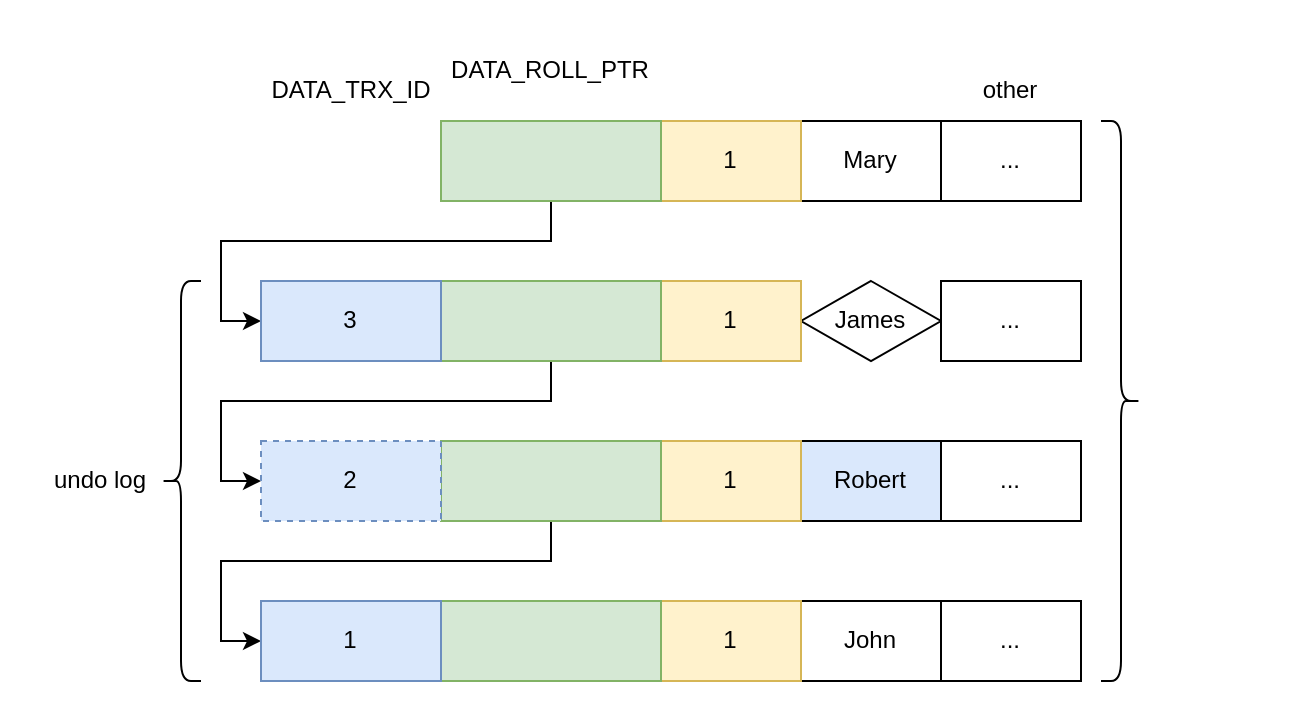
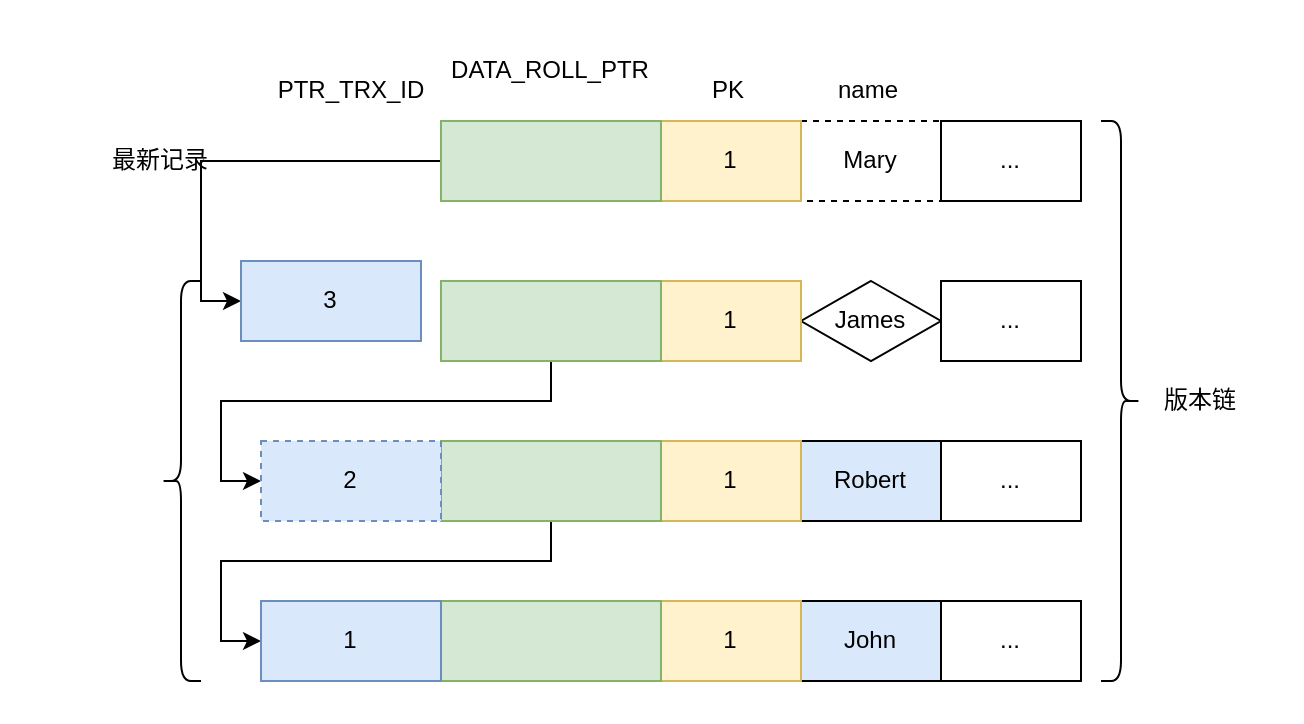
  <mxCell id="0" />
  <mxCell id="1" parent="0" />
- <mxCell id="2" value="Mary" style="rounded=0;whiteSpace=wrap;html=1;" vertex="1" parent="1"><mxGeometry x="400" y="60" width="70" height="40" as="geometry" /></mxCell>
+ <mxCell id="2" value="Mary" style="rounded=0;whiteSpace=wrap;html=1;dashed=1;" vertex="1" parent="1"><mxGeometry x="400" y="60" width="70" height="40" as="geometry" /></mxCell>
  <mxCell id="3" value="1" style="rounded=0;whiteSpace=wrap;html=1;fillColor=#fff2cc;strokeColor=#d6b656;" vertex="1" parent="1"><mxGeometry x="330" y="60" width="70" height="40" as="geometry" /></mxCell>
  <mxCell id="4" value="" style="edgeStyle=orthogonalEdgeStyle;rounded=0;orthogonalLoop=1;jettySize=auto;html=1;entryX=0;entryY=0.5;entryDx=0;entryDy=0;" edge="1" parent="1" source="5" target="14"><mxGeometry relative="1" as="geometry" /></mxCell>
  <mxCell id="5" value="" style="rounded=0;whiteSpace=wrap;html=1;fillColor=#d5e8d4;strokeColor=#82b366;" vertex="1" parent="1"><mxGeometry x="220" y="60" width="110" height="40" as="geometry" /></mxCell>
- <mxCell id="6" value="DATA_TRX_ID" style="text;html=1;strokeColor=none;fillColor=none;align=center;verticalAlign=middle;whiteSpace=wrap;rounded=0;" vertex="1" parent="1"><mxGeometry x="132.5" y="30" width="85" height="30" as="geometry" /></mxCell>
+ <mxCell id="6" value="PTR_TRX_ID" style="text;html=1;strokeColor=none;fillColor=none;align=center;verticalAlign=middle;whiteSpace=wrap;rounded=0;" vertex="1" parent="1"><mxGeometry x="132.5" y="30" width="85" height="30" as="geometry" /></mxCell>
  <mxCell id="7" value="DATA_ROLL_PTR" style="text;html=1;strokeColor=none;fillColor=none;align=center;verticalAlign=middle;whiteSpace=wrap;rounded=0;" vertex="1" parent="1"><mxGeometry x="245" y="20" width="60" height="30" as="geometry" /></mxCell>
+ <mxCell id="8" value="PK" style="text;html=1;strokeColor=none;fillColor=none;align=center;verticalAlign=middle;whiteSpace=wrap;rounded=0;" vertex="1" parent="1"><mxGeometry x="334" y="30" width="60" height="30" as="geometry" /></mxCell>
+ <mxCell id="9" value="name" style="text;html=1;strokeColor=none;fillColor=none;align=center;verticalAlign=middle;whiteSpace=wrap;rounded=0;" vertex="1" parent="1"><mxGeometry x="404" y="30" width="60" height="30" as="geometry" /></mxCell>
  <mxCell id="10" value="James" style="rhombus;whiteSpace=wrap;html=1;" vertex="1" parent="1"><mxGeometry x="400" y="140" width="70" height="40" as="geometry" /></mxCell>
  <mxCell id="11" value="1" style="rounded=0;whiteSpace=wrap;html=1;fillColor=#fff2cc;strokeColor=#d6b656;" vertex="1" parent="1"><mxGeometry x="330" y="140" width="70" height="40" as="geometry" /></mxCell>
  <mxCell id="12" style="edgeStyle=orthogonalEdgeStyle;rounded=0;orthogonalLoop=1;jettySize=auto;html=1;exitX=0.5;exitY=1;exitDx=0;exitDy=0;entryX=0;entryY=0.5;entryDx=0;entryDy=0;" edge="1" parent="1" source="13" target="19"><mxGeometry relative="1" as="geometry" /></mxCell>
  <mxCell id="13" value="" style="rounded=0;whiteSpace=wrap;html=1;fillColor=#d5e8d4;strokeColor=#82b366;" vertex="1" parent="1"><mxGeometry x="220" y="140" width="110" height="40" as="geometry" /></mxCell>
- <mxCell id="14" value="3" style="rounded=0;whiteSpace=wrap;html=1;fillColor=#dae8fc;strokeColor=#6c8ebf;" vertex="1" parent="1"><mxGeometry x="130" y="140" width="90" height="40" as="geometry" /></mxCell>
+ <mxCell id="14" value="3" style="rounded=0;whiteSpace=wrap;html=1;fillColor=#dae8fc;strokeColor=#6c8ebf;" vertex="1" parent="1"><mxGeometry x="120" y="130" width="90" height="40" as="geometry" /></mxCell>
  <mxCell id="15" value="Robert" style="rounded=0;whiteSpace=wrap;html=1;fillColor=#dae8fc;" vertex="1" parent="1"><mxGeometry x="400" y="220" width="70" height="40" as="geometry" /></mxCell>
  <mxCell id="16" value="1" style="rounded=0;whiteSpace=wrap;html=1;fillColor=#fff2cc;strokeColor=#d6b656;" vertex="1" parent="1"><mxGeometry x="330" y="220" width="70" height="40" as="geometry" /></mxCell>
  <mxCell id="17" style="edgeStyle=orthogonalEdgeStyle;rounded=0;orthogonalLoop=1;jettySize=auto;html=1;exitX=0.5;exitY=1;exitDx=0;exitDy=0;entryX=0;entryY=0.5;entryDx=0;entryDy=0;" edge="1" parent="1" source="18" target="23"><mxGeometry relative="1" as="geometry" /></mxCell>
  <mxCell id="18" value="" style="rounded=0;whiteSpace=wrap;html=1;fillColor=#d5e8d4;strokeColor=#82b366;" vertex="1" parent="1"><mxGeometry x="220" y="220" width="110" height="40" as="geometry" /></mxCell>
  <mxCell id="19" value="2" style="rounded=0;whiteSpace=wrap;html=1;fillColor=#dae8fc;strokeColor=#6c8ebf;dashed=1;" vertex="1" parent="1"><mxGeometry x="130" y="220" width="90" height="40" as="geometry" /></mxCell>
- <mxCell id="20" value="John" style="rounded=0;whiteSpace=wrap;html=1;" vertex="1" parent="1"><mxGeometry x="400" y="300" width="70" height="40" as="geometry" /></mxCell>
+ <mxCell id="20" value="John" style="rounded=0;whiteSpace=wrap;html=1;fillColor=#dae8fc;" vertex="1" parent="1"><mxGeometry x="400" y="300" width="70" height="40" as="geometry" /></mxCell>
  <mxCell id="21" value="1" style="rounded=0;whiteSpace=wrap;html=1;fillColor=#fff2cc;strokeColor=#d6b656;" vertex="1" parent="1"><mxGeometry x="330" y="300" width="70" height="40" as="geometry" /></mxCell>
  <mxCell id="22" value="" style="rounded=0;whiteSpace=wrap;html=1;fillColor=#d5e8d4;strokeColor=#82b366;" vertex="1" parent="1"><mxGeometry x="220" y="300" width="110" height="40" as="geometry" /></mxCell>
  <mxCell id="23" value="1" style="rounded=0;whiteSpace=wrap;html=1;fillColor=#dae8fc;strokeColor=#6c8ebf;" vertex="1" parent="1"><mxGeometry x="130" y="300" width="90" height="40" as="geometry" /></mxCell>
  <mxCell id="24" value="" style="shape=curlyBracket;whiteSpace=wrap;html=1;rounded=1;" vertex="1" parent="1"><mxGeometry x="80" y="140" width="20" height="200" as="geometry" /></mxCell>
- <mxCell id="25" value="undo log" style="text;html=1;strokeColor=none;fillColor=none;align=center;verticalAlign=middle;whiteSpace=wrap;rounded=0;" vertex="1" parent="1"><mxGeometry x="20" y="225" width="60" height="30" as="geometry" /></mxCell>
  <mxCell id="26" value="" style="shape=curlyBracket;whiteSpace=wrap;html=1;rounded=1;flipH=1;" vertex="1" parent="1"><mxGeometry x="550" y="60" width="20" height="280" as="geometry" /></mxCell>
+ <mxCell id="27" value="版本链" style="text;html=1;strokeColor=none;fillColor=none;align=center;verticalAlign=middle;whiteSpace=wrap;rounded=0;" vertex="1" parent="1"><mxGeometry x="570" y="185" width="60" height="30" as="geometry" /></mxCell>
+ <mxCell id="28" value="最新记录" style="text;html=1;strokeColor=none;fillColor=none;align=center;verticalAlign=middle;whiteSpace=wrap;rounded=0;" vertex="1" parent="1"><mxGeometry x="50" y="65" width="60" height="30" as="geometry" /></mxCell>
  <mxCell id="29" value="..." style="rounded=0;whiteSpace=wrap;html=1;" vertex="1" parent="1"><mxGeometry x="470" y="60" width="70" height="40" as="geometry" /></mxCell>
  <mxCell id="30" value="..." style="rounded=0;whiteSpace=wrap;html=1;" vertex="1" parent="1"><mxGeometry x="470" y="140" width="70" height="40" as="geometry" /></mxCell>
  <mxCell id="31" value="..." style="rounded=0;whiteSpace=wrap;html=1;" vertex="1" parent="1"><mxGeometry x="470" y="220" width="70" height="40" as="geometry" /></mxCell>
  <mxCell id="32" value="..." style="rounded=0;whiteSpace=wrap;html=1;" vertex="1" parent="1"><mxGeometry x="470" y="300" width="70" height="40" as="geometry" /></mxCell>
- <mxCell id="33" value="other" style="text;html=1;strokeColor=none;fillColor=none;align=center;verticalAlign=middle;whiteSpace=wrap;rounded=0;" vertex="1" parent="1"><mxGeometry x="475" y="30" width="60" height="30" as="geometry" /></mxCell>
